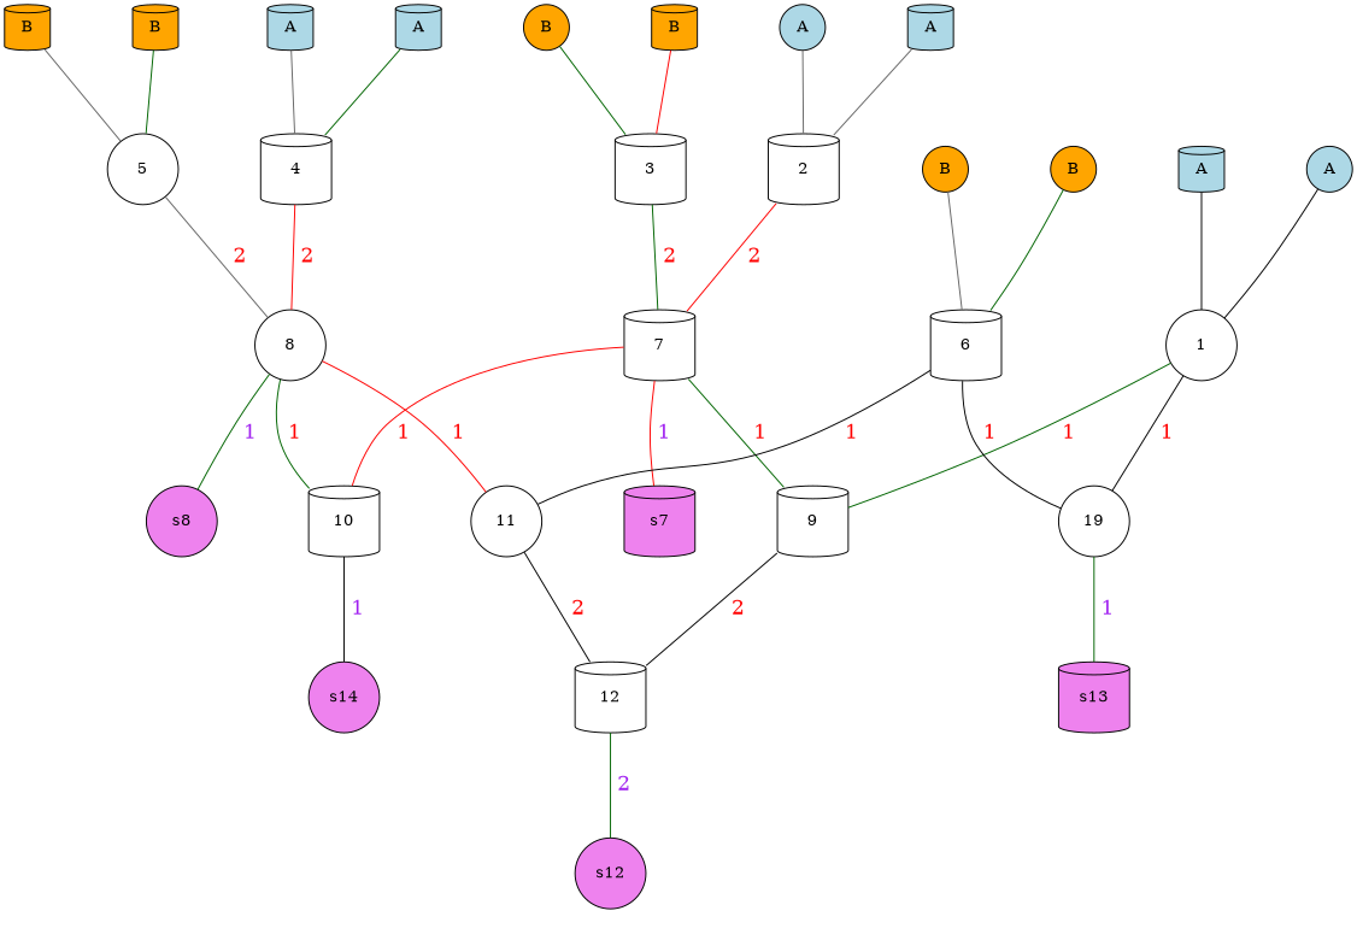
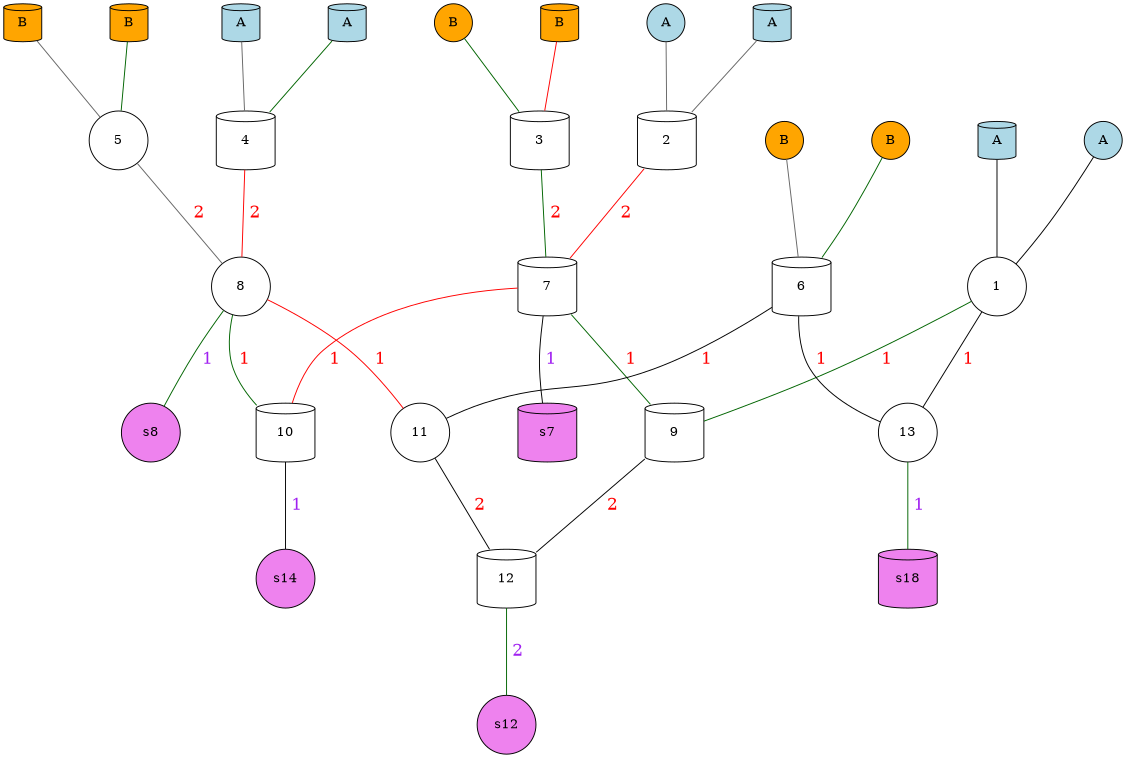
  digraph {
    compress=false
    label="  "
    nodesep=1
    ranksep=1
    node [fixedsize=true regular=1 shape=cylinder style=filled]
    edge [color=darkgreen dir=none style=solid fontcolor=red fontsize=18]
    n1 [fillcolor=lightblue height=0.56 label=A]
    n2 [height=0.86 label=1 shape=circle style=""]
    n3 [height=0.86 label=9 style=""]
-   n4 [height=0.86 label=19 shape=circle style=""]
+   n4 [height=0.86 label=13 shape=circle style=""]
    n5 [fillcolor=lightblue height=0.56 label=A shape=circle]
    n6 [height=0.86 label=2 style=""]
    n7 [height=0.86 label=7 style=""]
    n8 [fillcolor=orange height=0.56 label=B shape=circle]
    n9 [height=0.86 label=3 style=""]
    n10 [fillcolor=lightblue height=0.56 label=A]
    n11 [height=0.86 label=4 style=""]
    n12 [height=0.86 label=8 shape=circle style=""]
    n13 [fillcolor=orange height=0.56 label=B]
    n14 [height=0.86 label=5 shape=circle style=""]
    n15 [fillcolor=orange height=0.56 label=B shape=circle]
    n16 [height=0.86 label=6 style=""]
    n17 [height=0.86 label=11 shape=circle style=""]
    n18 [fillcolor=lightblue height=0.56 label=A shape=circle]
    n19 [fillcolor=lightblue height=0.56 label=A]
    n20 [fillcolor=orange height=0.56 label=B]
    n21 [fillcolor=lightblue height=0.56 label=A]
    n22 [fillcolor=orange height=0.56 label=B]
    n23 [fillcolor=orange height=0.56 label=B shape=circle]
    n24 [height=0.86 label=12 style=""]
-   n25 [fillcolor=violet height=0.86 label=s13]
+   n25 [fillcolor=violet height=0.86 label=s18]
    n26 [height=0.86 label=10 style=""]
    n27 [fillcolor=violet height=0.86 label=s7]
    n28 [fillcolor=violet height=0.86 label=s8 shape=circle]
    n29 [fillcolor=violet height=0.86 label=s14 shape=circle]
    n30 [fillcolor=violet height=0.86 label=s12 shape=circle]
    n1 -> n2 [color=black fontcolor="" fontsize=""]
    n2 -> n3 [label=" 1"]
    n2 -> n4 [color=black label=" 1"]
    n3 -> n24 [color=black label=" 2"]
    n4 -> n25 [fontcolor=purple label=" 1"]
    n5 -> n6 [color=gray40 fontcolor="" fontsize=""]
    n6 -> n7 [color=red label=" 2"]
    n7 -> n3 [label=" 1"]
    n7 -> n26 [color=red label=" 1"]
-   n7 -> n27 [color=red fontcolor=purple label=" 1"]
+   n7 -> n27 [color=black fontcolor=purple label=" 1"]
    n8 -> n9 [fontcolor="" fontsize=""]
    n9 -> n7 [label=" 2"]
    n10 -> n11 [color=gray40 fontcolor="" fontsize=""]
    n11 -> n12 [color=red label=" 2"]
    n12 -> n17 [color=red label=" 1"]
    n12 -> n26 [label=" 1"]
    n12 -> n28 [fontcolor=purple label=" 1"]
    n13 -> n14 [color=gray40 fontcolor="" fontsize=""]
    n14 -> n12 [color=gray40 label=" 2"]
    n15 -> n16 [fontcolor="" fontsize=""]
    n16 -> n4 [color=black label=" 1"]
    n16 -> n17 [color=black label=" 1"]
    n17 -> n24 [color=black label=" 2"]
    n18 -> n2 [color=black fontcolor="" fontsize=""]
    n19 -> n6 [color=gray40 fontcolor="" fontsize=""]
    n20 -> n9 [color=red fontcolor="" fontsize=""]
    n21 -> n11 [fontcolor="" fontsize=""]
    n22 -> n14 [fontcolor="" fontsize=""]
    n23 -> n16 [color=gray40 fontcolor="" fontsize=""]
    n24 -> n30 [fontcolor=purple label=" 2"]
    n26 -> n29 [color=black fontcolor=purple label=" 1"]
  }
